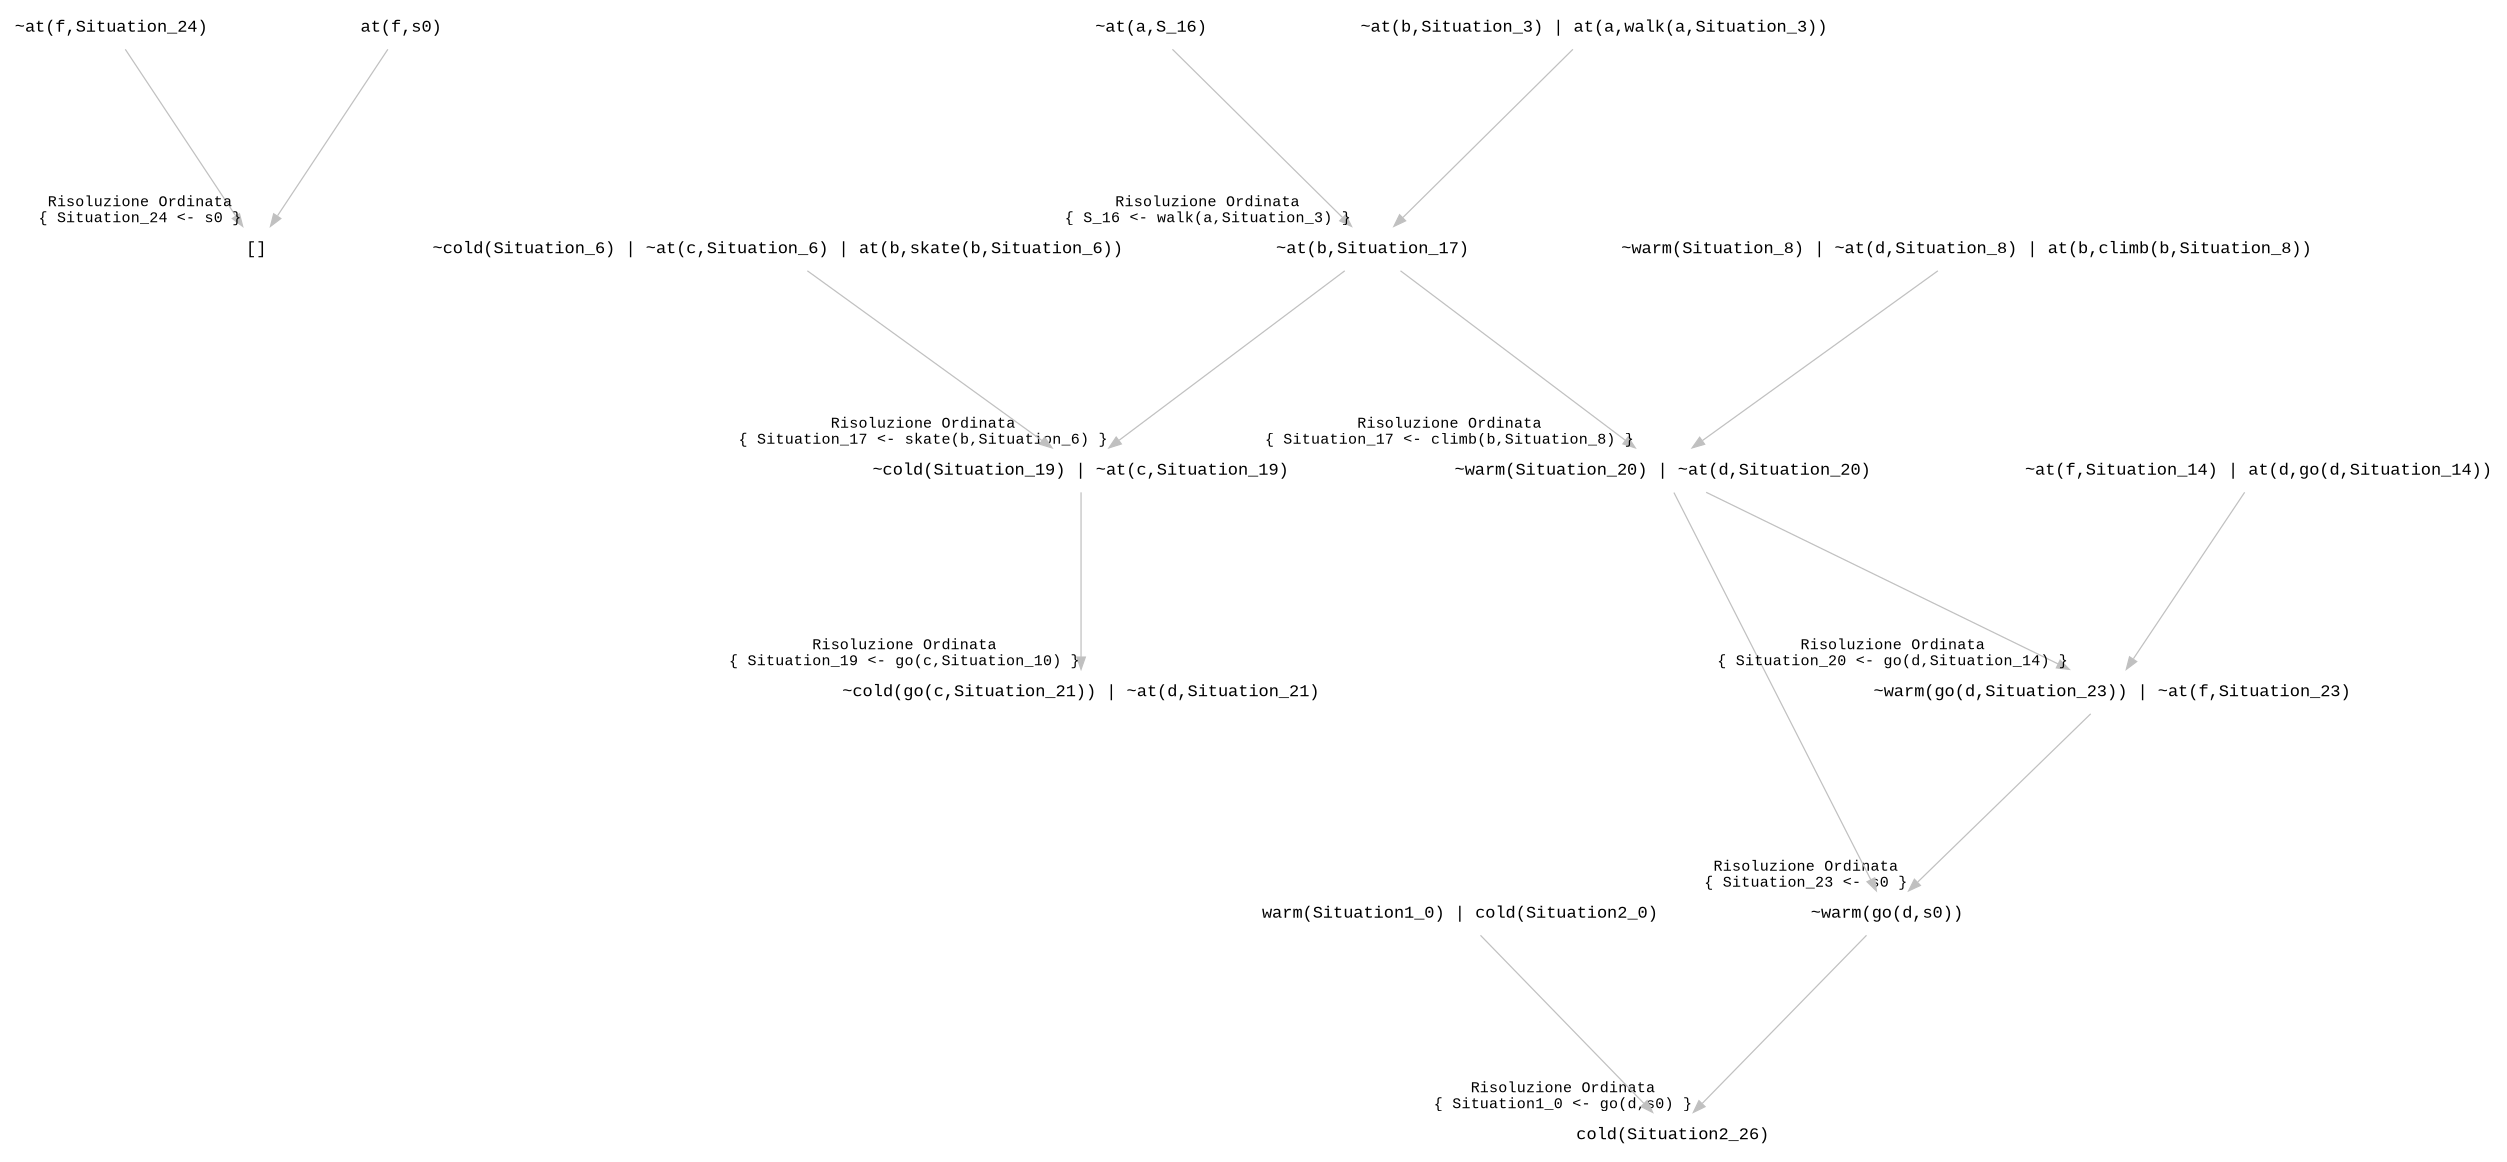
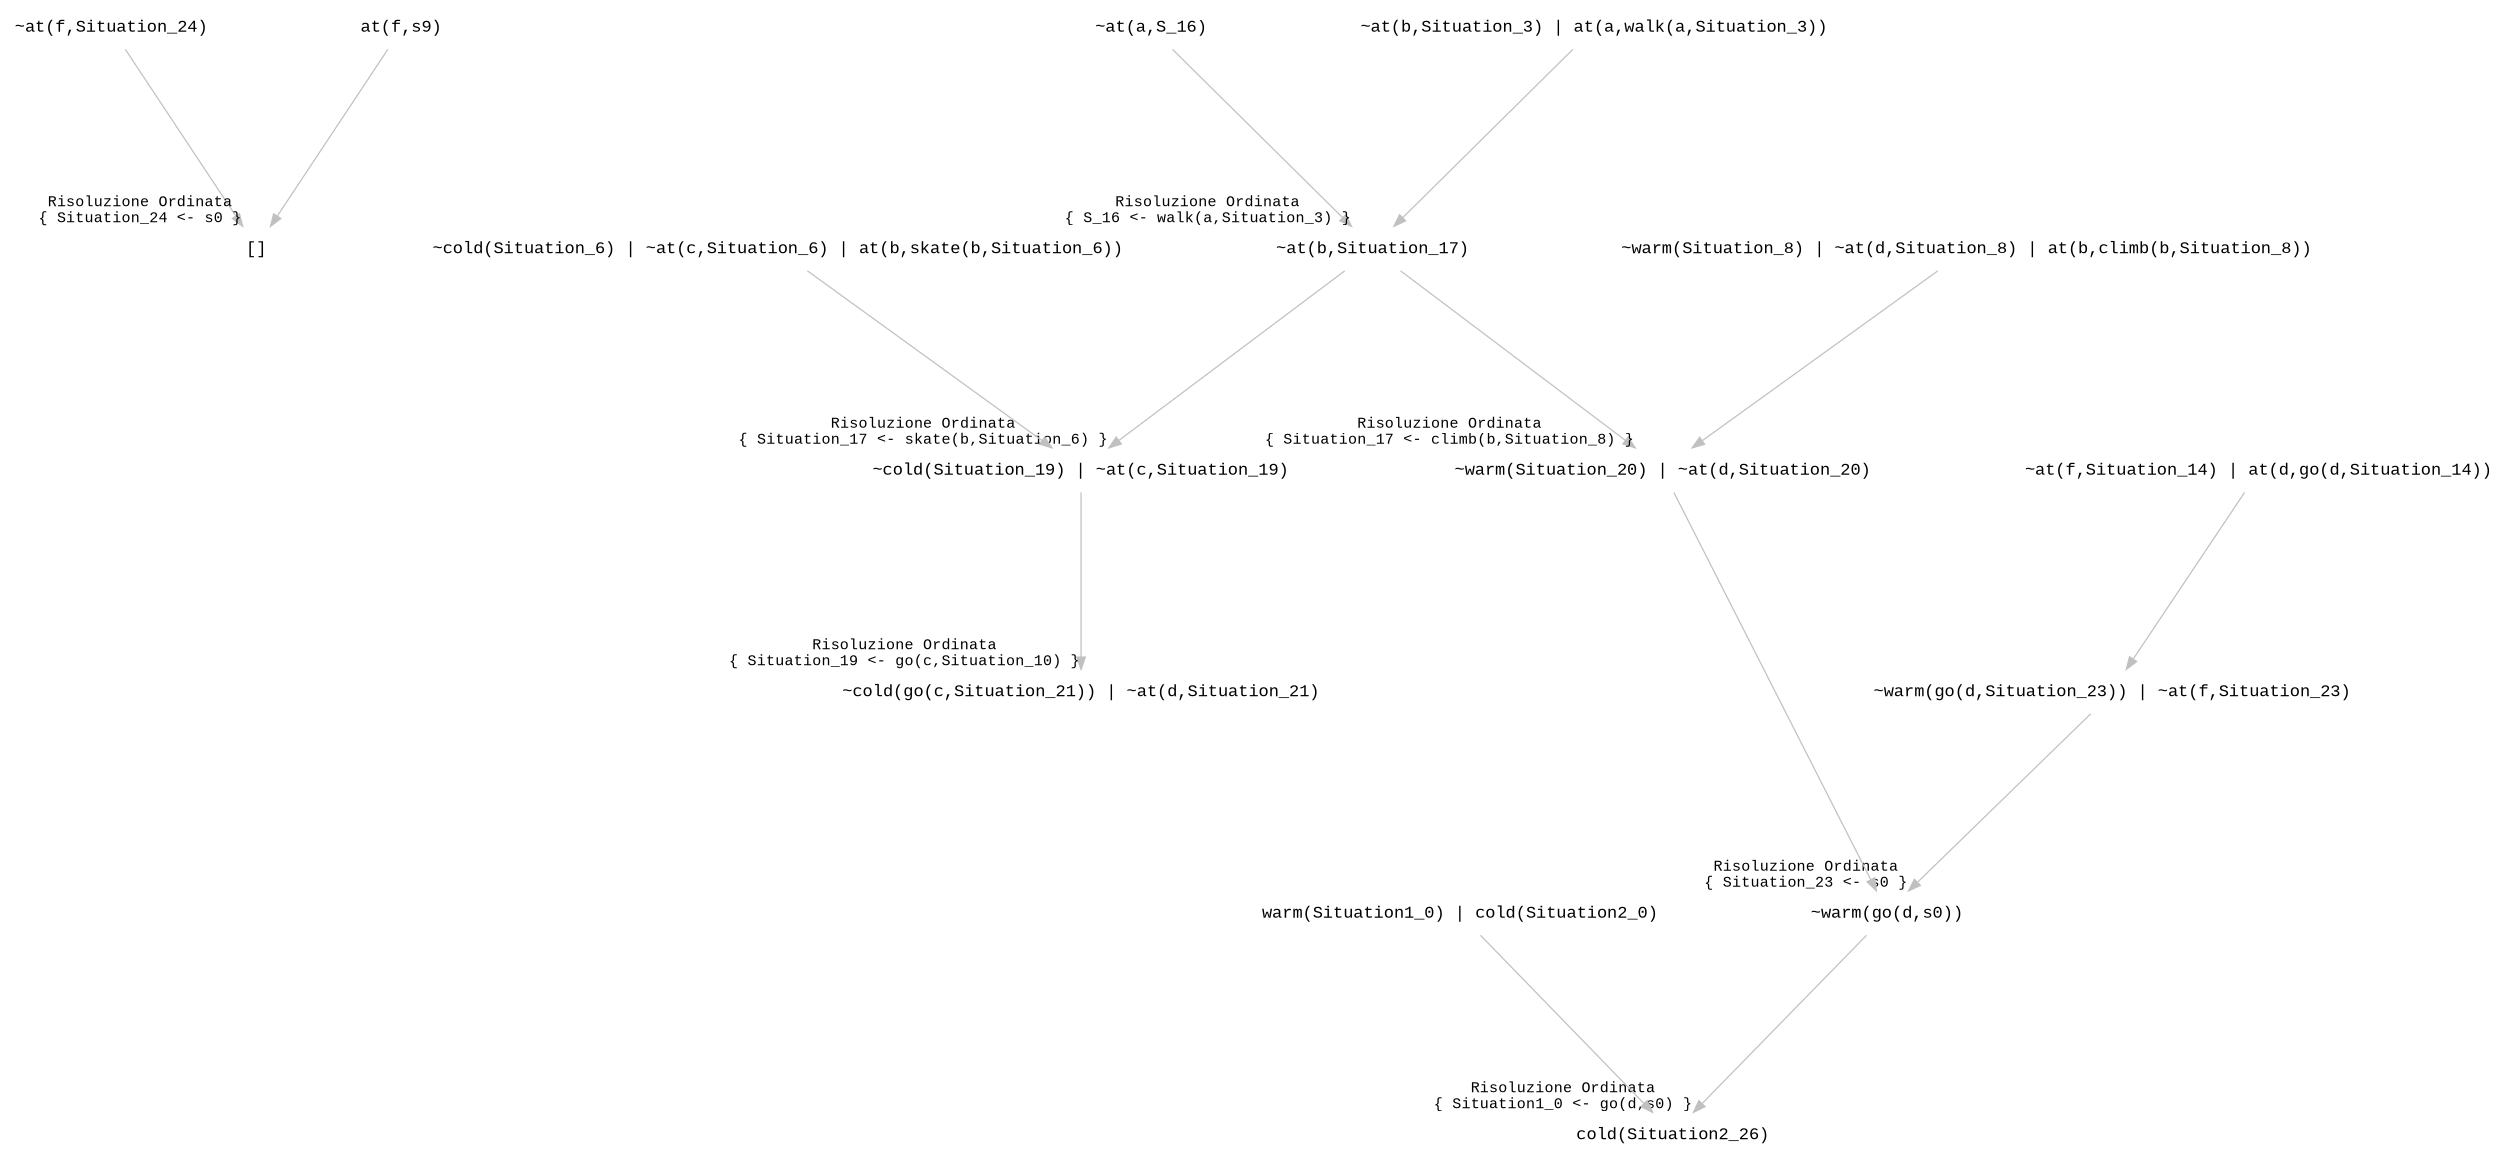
  digraph {
    fontname="Liberation Mono"
    nodesep=1.5
    ranksep=2
    node [fontname="Liberation Mono" shape=plaintext]
    edge [color=gray fontname="Liberation Mono" labeldistance=6 labelfontcolor=black labelfontsize=12]
    "~at(f,Situation_24)"
    "[]"
    "~warm(go(d,s0))"
    "cold(Situation2_26)"
    "~warm(go(d,Situation_23)) | ~at(f,Situation_23)"
    "~warm(Situation_20) | ~at(d,Situation_20)"
    "~at(b,Situation_17)"
    "~cold(Situation_19) | ~at(c,Situation_19)"
    "~cold(go(c,Situation_21)) | ~at(d,Situation_21)"
    "~at(a,S_16)"
    "~at(b,Situation_3) | at(a,walk(a,Situation_3))"
    "~warm(Situation_8) | ~at(d,Situation_8) | at(b,climb(b,Situation_8))"
    "~at(f,Situation_14) | at(d,go(d,Situation_14))"
-   "at(f,s0)"
+   "at(f,s0)" [label="at(f,s9)"]
    "warm(Situation1_0) | cold(Situation2_0)"
    "~cold(Situation_6) | ~at(c,Situation_6) | at(b,skate(b,Situation_6))"
    "~at(f,Situation_24)" -> "[]" [headlabel="Risoluzione Ordinata\n{ Situation_24 <- s0 }"]
    "~warm(go(d,s0))" -> "cold(Situation2_26)" [headlabel="Risoluzione Ordinata\n{ Situation1_0 <- go(d,s0) }"]
    "~warm(go(d,Situation_23)) | ~at(f,Situation_23)" -> "~warm(go(d,s0))" [headlabel="Risoluzione Ordinata\n{ Situation_23 <- s0 }"]
    "~warm(Situation_20) | ~at(d,Situation_20)" -> "~warm(go(d,s0))" [labeldistance="" labelfontcolor="" labelfontsize=""]
-   "~warm(Situation_20) | ~at(d,Situation_20)" -> "~warm(go(d,Situation_23)) | ~at(f,Situation_23)" [headlabel="Risoluzione Ordinata\n{ Situation_20 <- go(d,Situation_14) }"]
    "~at(b,Situation_17)" -> "~warm(Situation_20) | ~at(d,Situation_20)" [headlabel="Risoluzione Ordinata\n{ Situation_17 <- climb(b,Situation_8) }"]
    "~at(b,Situation_17)" -> "~cold(Situation_19) | ~at(c,Situation_19)" [headlabel="Risoluzione Ordinata\n{ Situation_17 <- skate(b,Situation_6) }"]
    "~cold(Situation_19) | ~at(c,Situation_19)" -> "~cold(go(c,Situation_21)) | ~at(d,Situation_21)" [headlabel="Risoluzione Ordinata\n{ Situation_19 <- go(c,Situation_10) }"]
    "~at(a,S_16)" -> "~at(b,Situation_17)" [headlabel="Risoluzione Ordinata\n{ S_16 <- walk(a,Situation_3) }"]
    "~at(b,Situation_3) | at(a,walk(a,Situation_3))" -> "~at(b,Situation_17)" [labeldistance="" labelfontcolor="" labelfontsize=""]
    "~warm(Situation_8) | ~at(d,Situation_8) | at(b,climb(b,Situation_8))" -> "~warm(Situation_20) | ~at(d,Situation_20)" [labeldistance="" labelfontcolor="" labelfontsize=""]
    "~at(f,Situation_14) | at(d,go(d,Situation_14))" -> "~warm(go(d,Situation_23)) | ~at(f,Situation_23)" [labeldistance="" labelfontcolor="" labelfontsize=""]
    "at(f,s0)" -> "[]" [labeldistance="" labelfontcolor="" labelfontsize=""]
    "warm(Situation1_0) | cold(Situation2_0)" -> "cold(Situation2_26)" [labeldistance="" labelfontcolor="" labelfontsize=""]
    "~cold(Situation_6) | ~at(c,Situation_6) | at(b,skate(b,Situation_6))" -> "~cold(Situation_19) | ~at(c,Situation_19)" [labeldistance="" labelfontcolor="" labelfontsize=""]
  }
